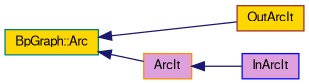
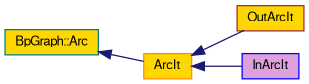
  digraph {
    rankdir=LR
    node [fillcolor=gold fontname=FreeSans fontsize=10 shape=record style=filled]
    edge [color=midnightblue dir=back fontname=FreeSans fontsize=10 labelfontname=FreeSans labelfontsize=10 style=solid]
    n1 [color=teal fontcolor=black height=0.2 label="BpGraph::Arc" width=0.4]
-   n2 [color=darkorange fillcolor=plum height=0.2 label=ArcIt width=0.4]
+   n2 [color=darkorange height=0.2 label=ArcIt width=0.4]
    n3 [color=brown height=0.2 label=OutArcIt width=0.4]
    n4 [color=blue fillcolor=plum height=0.2 label=InArcIt width=0.4]
    n1 -> n2
-   n1 -> n3
+   n2 -> n3
    n2 -> n4
  }
